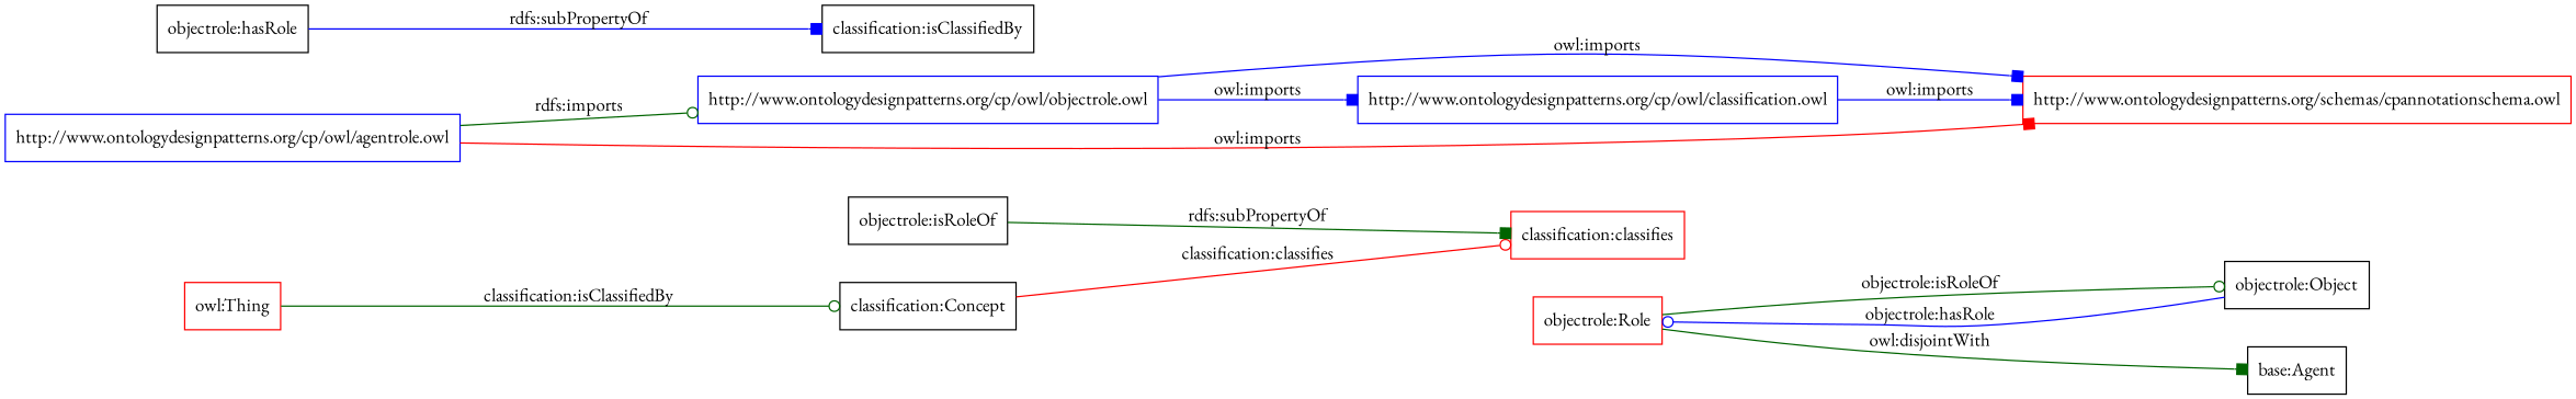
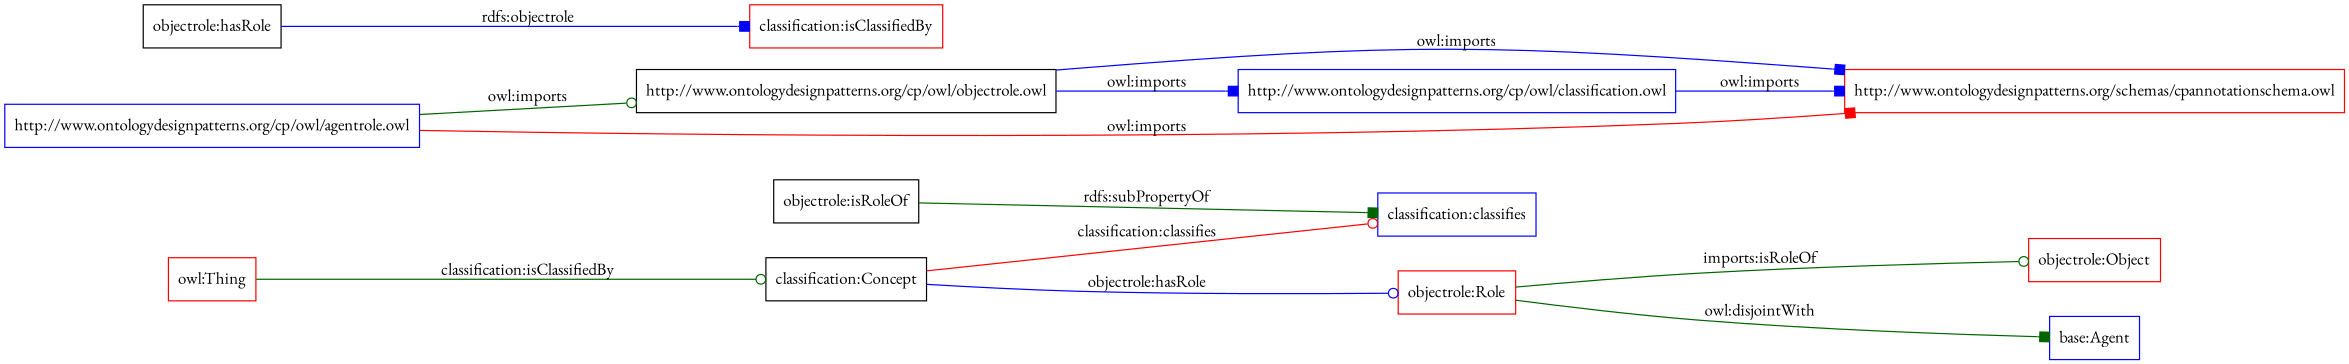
  digraph {
    fontname="EB Garamond"
    rankdir=LR
    node [color=blue fontname="EB Garamond" shape=rectangle]
    edge [arrowhead=box color=darkgreen fontname="EB Garamond"]
    "objectrole:Role" [color=red]
-   "objectrole:Object" [color=black]
-   "base:Agent" [color=black]
+   "objectrole:Object" [color=red]
+   "base:Agent"
    "classification:Concept" [color=black]
-   "classification:classifies" [color=red]
+   "classification:classifies"
    "owl:Thing" [color=red]
    "objectrole:isRoleOf" [color=black]
    "http://www.ontologydesignpatterns.org/cp/owl/agentrole.owl"
-   "http://www.ontologydesignpatterns.org/cp/owl/objectrole.owl"
+   "http://www.ontologydesignpatterns.org/cp/owl/objectrole.owl" [color=black]
    "http://www.ontologydesignpatterns.org/schemas/cpannotationschema.owl" [color=red]
    "http://www.ontologydesignpatterns.org/cp/owl/classification.owl"
    "objectrole:hasRole" [color=black]
-   "classification:isClassifiedBy" [color=black]
-   "objectrole:Role" -> "objectrole:Object" [arrowhead=odot label="objectrole:isRoleOf"]
+   "classification:isClassifiedBy" [color=red]
+   "objectrole:Role" -> "objectrole:Object" [arrowhead=odot label="imports:isRoleOf"]
    "objectrole:Role" -> "base:Agent" [label="owl:disjointWith"]
-   "objectrole:Object" -> "objectrole:Role" [arrowhead=odot color=blue label="objectrole:hasRole"]
+   "classification:Concept" -> "objectrole:Role" [arrowhead=odot color=blue label="objectrole:hasRole"]
    "classification:Concept" -> "classification:classifies" [arrowhead=odot color=red label="classification:classifies"]
    "owl:Thing" -> "classification:Concept" [arrowhead=odot label="classification:isClassifiedBy"]
    "objectrole:isRoleOf" -> "classification:classifies" [label="rdfs:subPropertyOf"]
-   "http://www.ontologydesignpatterns.org/cp/owl/agentrole.owl" -> "http://www.ontologydesignpatterns.org/cp/owl/objectrole.owl" [arrowhead=odot label="rdfs:imports"]
+   "http://www.ontologydesignpatterns.org/cp/owl/agentrole.owl" -> "http://www.ontologydesignpatterns.org/cp/owl/objectrole.owl" [arrowhead=odot label="owl:imports"]
    "http://www.ontologydesignpatterns.org/cp/owl/agentrole.owl" -> "http://www.ontologydesignpatterns.org/schemas/cpannotationschema.owl" [color=red label="owl:imports"]
    "http://www.ontologydesignpatterns.org/cp/owl/objectrole.owl" -> "http://www.ontologydesignpatterns.org/schemas/cpannotationschema.owl" [color=blue label="owl:imports"]
    "http://www.ontologydesignpatterns.org/cp/owl/objectrole.owl" -> "http://www.ontologydesignpatterns.org/cp/owl/classification.owl" [color=blue label="owl:imports"]
    "http://www.ontologydesignpatterns.org/cp/owl/classification.owl" -> "http://www.ontologydesignpatterns.org/schemas/cpannotationschema.owl" [color=blue label="owl:imports"]
-   "objectrole:hasRole" -> "classification:isClassifiedBy" [color=blue label="rdfs:subPropertyOf"]
+   "objectrole:hasRole" -> "classification:isClassifiedBy" [color=blue label="rdfs:objectrole"]
  }
